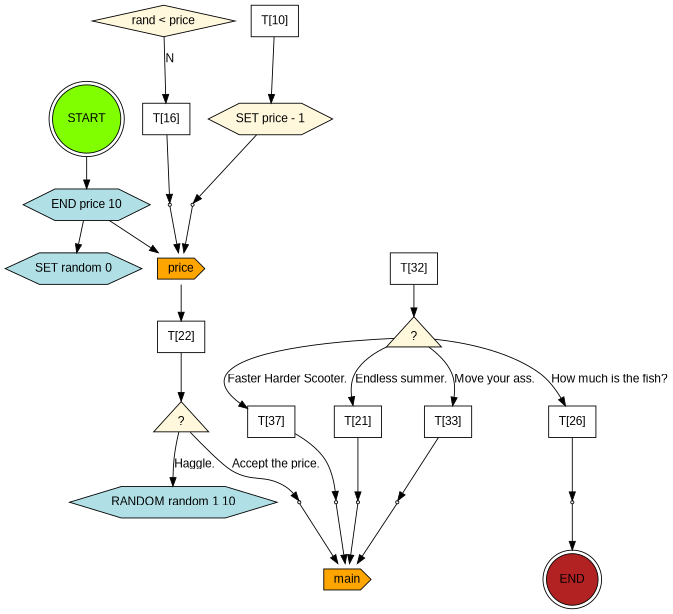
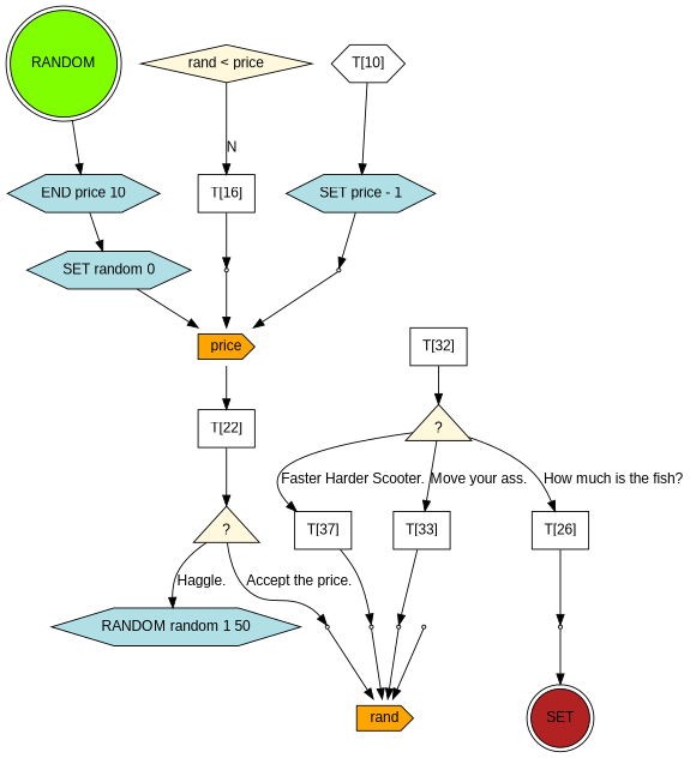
  digraph {
    fontname="Liberation Sans"
    node [fillcolor=none fontname="Liberation Sans" shape=box style=filled]
    edge [fontname="Liberation Sans"]
-   n1 [fillcolor=chartreuse label=START shape=doublecircle]
+   n1 [fillcolor=chartreuse label=RANDOM shape=doublecircle]
    n2 [fillcolor=powderblue label="END price 10" shape=hexagon]
    n3 [fillcolor=powderblue label="SET random 0" shape=hexagon]
    n4 [fillcolor=orange label=price shape=cds]
-   n5 [fillcolor=firebrick label=END shape=doublecircle]
+   n5 [fillcolor=firebrick label=SET shape=doublecircle]
    n6 [label="T[22]"]
    n7 [fillcolor=cornsilk label="?" shape=triangle]
-   n8 [fillcolor=powderblue label="RANDOM random 1 10" shape=hexagon]
+   n8 [fillcolor=powderblue label="RANDOM random 1 50" shape=hexagon]
    16 [shape=point]
-   n10 [fillcolor=orange label=main shape=cds]
+   n10 [fillcolor=orange label=rand shape=cds]
    n11 [fillcolor=cornsilk label="rand < price" shape=diamond]
    n12 [label="T[16]"]
-   n13 [label="T[10]"]
-   n14 [fillcolor=cornsilk label="SET price - 1" shape=hexagon]
+   n13 [label="T[10]" shape=hexagon]
+   n14 [fillcolor=powderblue label="SET price - 1" shape=hexagon]
    14 [shape=point]
    12 [shape=point]
    n17 [label="T[32]"]
    n18 [fillcolor=cornsilk label="?" shape=triangle]
    n19 [label="T[26]"]
    n20 [label="T[37]"]
-   n21 [label="T[21]"]
    n22 [label="T[33]"]
    22 [shape=point]
    25 [shape=point]
    28 [shape=point]
    31 [shape=point]
    n1 -> n2
    n2 -> n3
-   n2 -> n4
+   n3 -> n4
    n4 -> n6
    n6 -> n7
    n7 -> n8 [label="Haggle."]
    n7 -> 16 [label="Accept the price."]
    16 -> n10
    n11 -> n12 [label=N]
    n12 -> 14
    n13 -> n14
    n14 -> 12
    14 -> n4
    12 -> n4
    n17 -> n18
    n18 -> n19 [label="How much is the fish?"]
    n18 -> n20 [label="Faster Harder Scooter."]
-   n18 -> n21 [label="Endless summer."]
    n18 -> n22 [label="Move your ass."]
    n19 -> 22
    n20 -> 25
-   n21 -> 28
    n22 -> 31
    22 -> n5
    25 -> n10
    28 -> n10
    31 -> n10
  }
